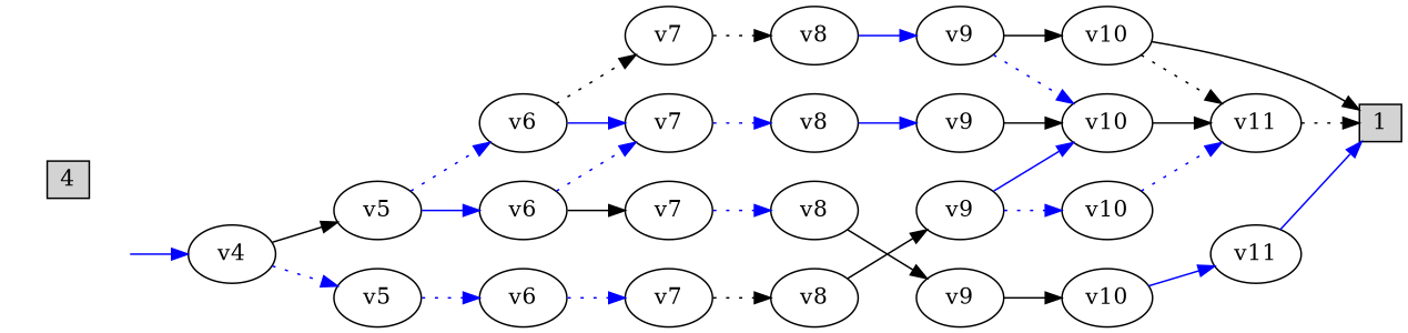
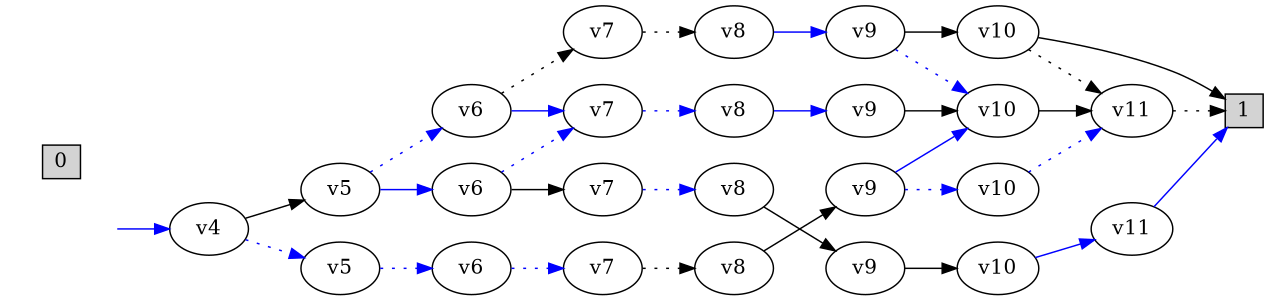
  digraph {
    rankdir=LR
    edge [color=blue style=filled]
    init__ [height=0 style=invis width=0]
    n2 [label=v4]
    n3 [label=v5]
    n4 [label=v5]
    n5 [label=v6]
    n6 [label=v6]
    n7 [label=v6]
    n8 [label=v7]
    n9 [label=v7]
    n10 [label=v7]
    n11 [label=v8]
    n12 [label=v8]
    n13 [label=v9]
    n14 [label=v10]
    n15 [label=v11]
    n16 [height=0.3 label=1 shape=box style=filled width=0.3]
    n17 [label=v9]
    n18 [label=v10]
    n19 [label=v11]
    n20 [label=v8]
    n21 [label=v9]
    n22 [label=v10]
    n23 [label=v7]
    n24 [label=v8]
    n25 [label=v9]
    n26 [label=v10]
-   n27 [height=0.3 label=4 shape=box style=filled width=0.3]
+   n27 [height=0.3 label=0 shape=box style=filled width=0.3]
    init__ -> n2 [style=""]
    n2 -> n3 [style=dotted]
    n2 -> n4 [color=black]
    n3 -> n5 [style=dotted]
    n4 -> n6 [style=dotted]
    n4 -> n7
    n5 -> n23 [style=dotted]
    n6 -> n8
    n6 -> n9 [style=dotted color=black]
    n7 -> n8 [style=dotted]
    n7 -> n10 [color=black]
    n8 -> n11 [style=dotted]
    n9 -> n20 [style=dotted color=black]
    n10 -> n12 [style=dotted]
    n11 -> n17
    n12 -> n13 [color=black]
    n13 -> n14 [color=black]
    n14 -> n15
    n15 -> n16
    n17 -> n18 [color=black]
    n18 -> n19 [color=black]
    n19 -> n16 [style=dotted color=black]
    n20 -> n21
    n21 -> n18 [style=dotted]
    n21 -> n22 [color=black]
    n22 -> n16 [color=black]
    n22 -> n19 [style=dotted color=black]
    n23 -> n24 [style=dotted color=black]
    n24 -> n25 [color=black]
    n25 -> n18
    n25 -> n26 [style=dotted]
    n26 -> n19 [style=dotted]
  }
